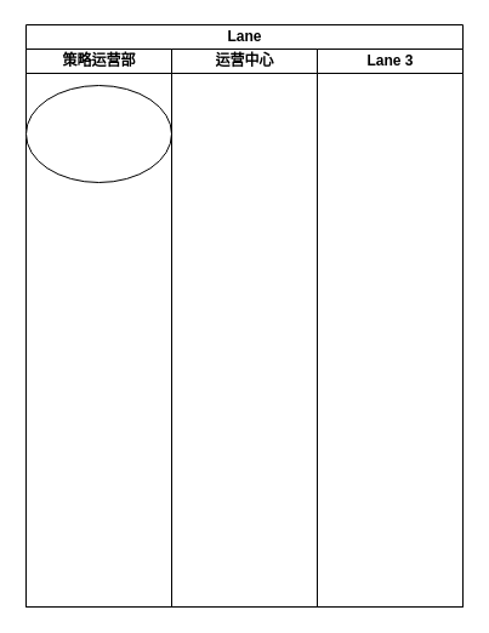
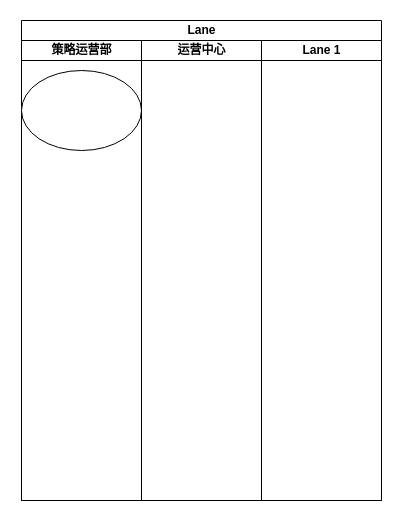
  <mxCell id="0" />
  <mxCell id="1" parent="0" />
  <mxCell id="2" value="Lane" style="swimlane;childLayout=stackLayout;resizeParent=1;resizeParentMax=0;startSize=20;html=1;" vertex="1" parent="1"><mxGeometry x="21" y="20" width="360" height="480" as="geometry" /></mxCell>
  <mxCell id="3" value="策略运营部" style="swimlane;startSize=20;html=1;" vertex="1" parent="2"><mxGeometry y="20" width="120" height="460" as="geometry" /></mxCell>
  <mxCell id="4" value="" style="ellipse;whiteSpace=wrap;html=1;" vertex="1" parent="3"><mxGeometry x="-4.547e-13" y="30" width="120" height="80" as="geometry" /></mxCell>
  <mxCell id="5" value="运营中心" style="swimlane;startSize=20;html=1;" vertex="1" parent="2"><mxGeometry x="120" y="20" width="120" height="460" as="geometry" /></mxCell>
- <mxCell id="6" value="Lane 3" style="swimlane;startSize=20;html=1;" vertex="1" parent="2"><mxGeometry x="240" y="20" width="120" height="460" as="geometry" /></mxCell>
+ <mxCell id="6" value="Lane 1" style="swimlane;startSize=20;html=1;" vertex="1" parent="2"><mxGeometry x="240" y="20" width="120" height="460" as="geometry" /></mxCell>
